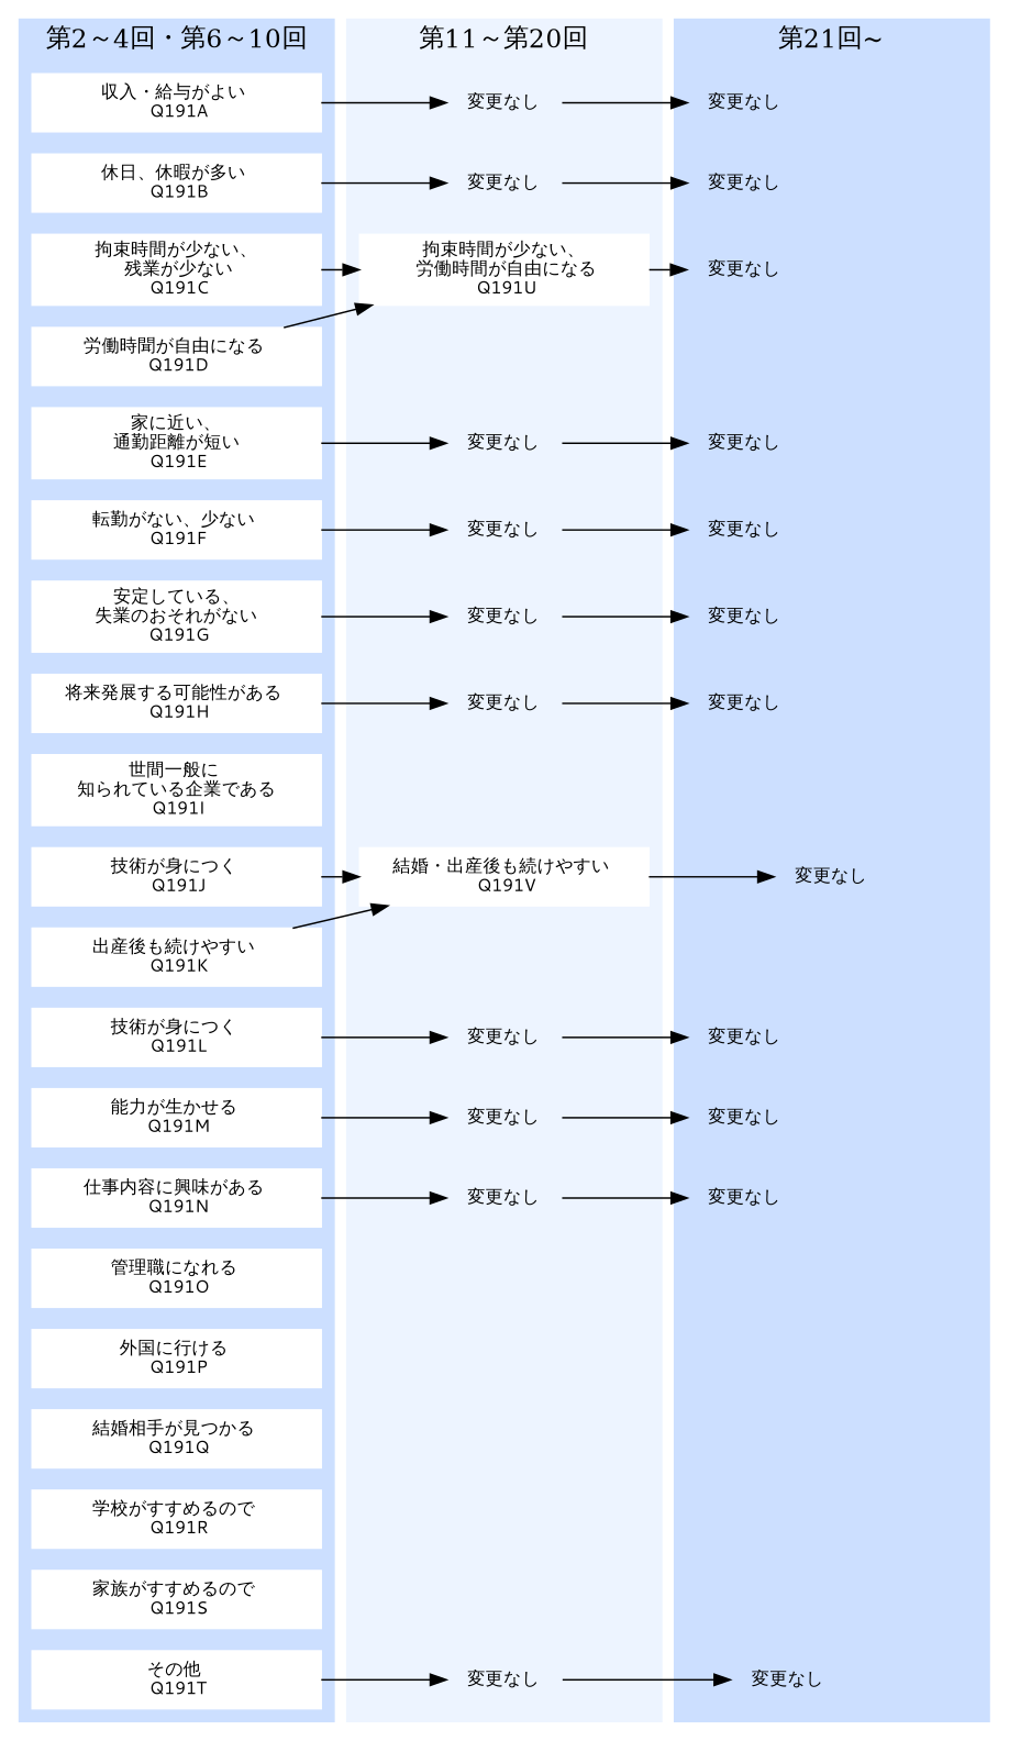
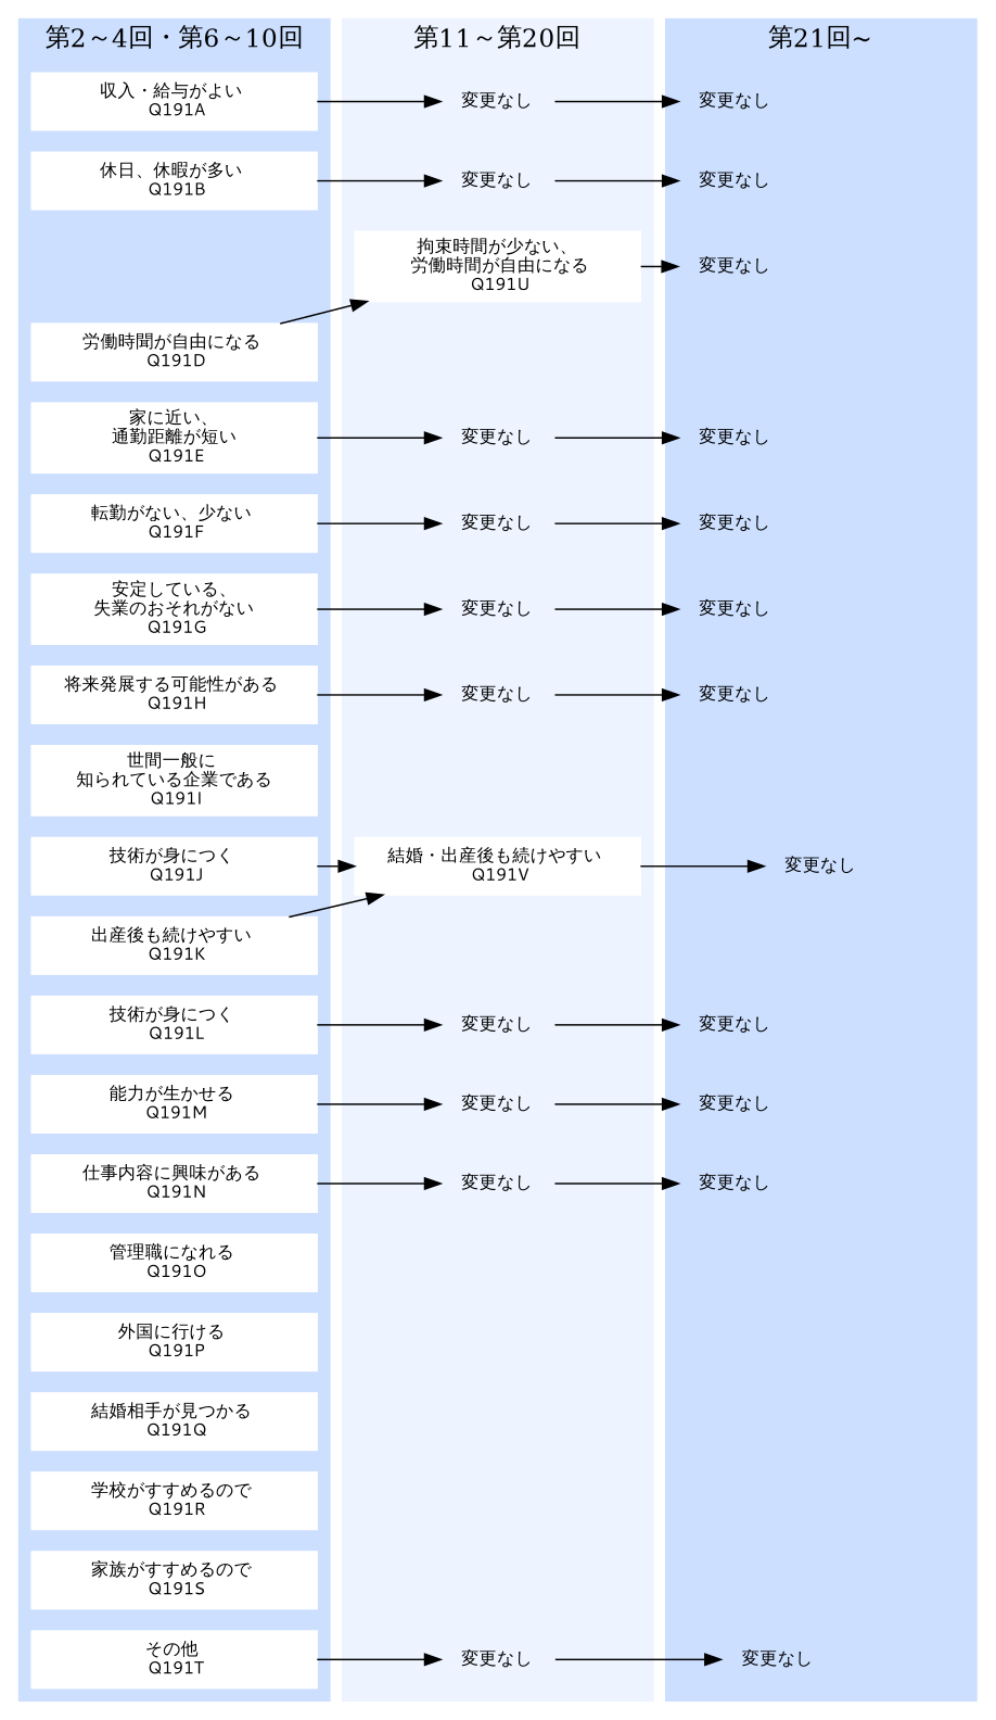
  digraph {
    compound=true
    newrank=true
    nodesep=.0
    rankdir=TB
    ranksep=.2
    splines=false
    node [color=white fontname="meiryo UI" fontsize=11 shape=box style=filled]
    edge [style=invis]
    n1 [label="収入・給与がよい \n Q191A" width=2.5]
    n2 [color=none label="変更なし" width=1.0]
    n3 [color=none label="変更なし" width=1.0]
    n4 [label="休日、休暇が多い \n Q191B" width=2.5]
    n5 [color=none label="変更なし" width=1.0]
    n6 [color=none label="変更なし" width=1.0]
-   n7 [label="拘束時間が少ない、\n 残業が少ない\n Q191C" width=2.5]
    n8 [label="拘束時間が少ない、\n 労働時間が自由になる\n Q191U" width=2.5]
    n9 [color=none label="変更なし" width=1.0]
    n10 [label="労働時聞が自由になる \n Q191D" width=2.5]
    b4 [style=invis width=2.5]
    c4 [style=invis width=2.5]
    n13 [label="家に近い、\n 通勤距離が短い \n Q191E" width=2.5]
    n14 [color=none label="変更なし" width=1.0]
    n15 [color=none label="変更なし" width=1.0]
    n16 [label="転勤がない、少ない \n Q191F" width=2.5]
    n17 [color=none label="変更なし" width=1.0]
    n18 [color=none label="変更なし" width=1.0]
    n19 [label="安定している、\n 失業のおそれがない \n Q191G" width=2.5]
    n20 [color=none label="変更なし" width=1.0]
    n21 [color=none label="変更なし" width=1.0]
    n22 [label="将来発展する可能性がある \n Q191H" width=2.5]
    n23 [color=none label="変更なし" width=1.0]
    n24 [color=none label="変更なし" width=1.0]
    n25 [label="世間一般に \n 知られている企業である \n Q191I" width=2.5]
    b9 [style=invis width=2.5]
    c9 [style=invis width=2.5]
    n28 [label="技術が身につく \n Q191J" width=2.5]
    n29 [label="結婚・出産後も続けやすい \n Q191V" width=2.5]
    n30 [color=none label="変更なし" width=1.0]
    n31 [label="出産後も続けやすい \n Q191K" width=2.5]
    b11 [style=invis width=2.5]
    c11 [style=invis width=2.5]
    n34 [label="技術が身につく \n Q191L" width=2.5]
    n35 [color=none label="変更なし" width=1.0]
    n36 [color=none label="変更なし" width=1.0]
    n37 [label="能力が生かせる \n Q191M" width=2.5]
    n38 [color=none label="変更なし" width=1.0]
    n39 [color=none label="変更なし" width=1.0]
    n40 [label="仕事内容に興味がある \n Q191N" width=2.5]
    n41 [color=none label="変更なし" width=1.0]
    n42 [color=none label="変更なし" width=1.0]
    n43 [label="管理職になれる \n Q191O" width=2.5]
    b15 [style=invis width=2.5]
    c15 [style=invis width=2.5]
    n46 [label="外国に行ける \n Q191P" width=2.5]
    b16 [style=invis width=2.5]
    c16 [style=invis width=2.5]
    n49 [label="結婚相手が見つかる \n Q191Q" width=2.5]
    b17 [style=invis width=2.5]
    c17 [style=invis width=2.5]
    n52 [label="学校がすすめるので \n Q191R" width=2.5]
    b18 [style=invis width=2.5]
    c18 [style=invis width=2.5]
    n55 [label="家族がすすめるので \n Q191S" width=2.5]
    b19 [style=invis width=2.5]
    c19 [style=invis width=2.5]
    n58 [label="その他 \n Q191T" width=2.5]
    n59 [color=none label="変更なし" width=1.0]
    n60 [color=none label="変更なし" width=1.0]
    subgraph sub_1 {
      rank=same
      n1
      n2
      n3
    }
    subgraph sub_2 {
      rank=same
      n4
      n5
      n6
    }
    subgraph sub_3 {
      rank=same
-     n7
      n8
      n9
    }
    subgraph cluster_4 {
      color="#ccdfff"
      fontsize=16
      label="第21回~"
      style=filled
      n3
      n6
      n9
      c4
      n15
      n18
      n21
      n24
      c9
      n30
      c11
      n36
      n39
      n42
      c15
      c16
      c17
      c18
      c19
      n60
    }
    subgraph sub_5 {
      rank=same
      n10
      b4
      c4
    }
    subgraph sub_6 {
      rank=same
      n13
      n14
      n15
    }
    subgraph sub_7 {
      rank=same
      n16
      n17
      n18
    }
    subgraph cluster_8 {
      color="#edf4ff"
      fontsize=16
      label="第11～第20回"
      style=filled
      n2
      n5
      n8
      b4
      n14
      n17
      n20
      n23
      b9
      n29
      b11
      n35
      n38
      n41
      b15
      b16
      b17
      b18
      b19
      n59
    }
    subgraph sub_9 {
      rank=same
      n19
      n20
      n21
    }
    subgraph sub_10 {
      rank=same
      n22
      n23
      n24
    }
    subgraph sub_11 {
      rank=same
      n25
      b9
      c9
    }
    subgraph sub_12 {
      rank=same
      n28
      n29
      n30
    }
    subgraph sub_13 {
      rank=same
      n31
      b11
      c11
    }
    subgraph sub_14 {
      rank=same
      n34
      n35
      n36
    }
    subgraph sub_15 {
      rank=same
      n37
      n38
      n39
    }
    subgraph sub_16 {
      rank=same
      n40
      n41
      n42
    }
    subgraph sub_17 {
      rank=same
      n43
      b15
      c15
    }
    subgraph sub_18 {
      rank=same
      n46
      b16
      c16
    }
    subgraph sub_19 {
      rank=same
      n49
      b17
      c17
    }
    subgraph sub_20 {
      rank=same
      n52
      b18
      c18
    }
    subgraph sub_21 {
      rank=same
      n55
      b19
      c19
    }
    subgraph sub_22 {
      rank=same
      n58
      n59
      n60
    }
    subgraph cluster_23 {
      color="#ccdfff"
      fontsize=16
      label="第2～4回・第6～10回"
      style=filled
      n1
      n4
-     n7
      n10
      n13
      n16
      n19
      n22
      n25
      n28
      n31
      n34
      n37
      n40
      n43
      n46
      n49
      n52
      n55
      n58
    }
    n1 -> n2 [style=""]
    n1 -> n4
    n2 -> n3 [style=""]
    n2 -> n5
    n3 -> n6
    n4 -> n5 [style=""]
-   n4 -> n7
    n5 -> n6 [style=""]
    n5 -> n8
    n6 -> n9
-   n7 -> n8 [style=""]
-   n7 -> n10
    n8 -> n9 [style=""]
    n8 -> b4
    n9 -> c4
    n10 -> n8 [style=""]
    n10 -> n13
    b4 -> n14
    c4 -> n15
    n13 -> n14 [style=""]
    n13 -> n16
    n14 -> n15 [style=""]
    n14 -> n17
    n15 -> n18
    n16 -> n17 [style=""]
    n16 -> n19
    n17 -> n18 [style=""]
    n17 -> n20
    n18 -> n21
    n19 -> n20 [style=""]
    n19 -> n22
    n20 -> n21 [style=""]
    n20 -> n23
    n21 -> n24
    n22 -> n23 [style=""]
    n22 -> n25
    n23 -> n24 [style=""]
    n23 -> b9
    n24 -> c9
    n25 -> n28
    b9 -> n29
    c9 -> n30
    n28 -> n29 [style=""]
    n28 -> n31
    n29 -> n30 [style=""]
    n29 -> b11
    n30 -> c11
    n31 -> n29 [style=""]
    n31 -> n34
    b11 -> n35
    c11 -> n36
    n34 -> n35 [style=""]
    n34 -> n37
    n35 -> n36 [style=""]
    n35 -> n38
    n36 -> n39
    n37 -> n38 [style=""]
    n37 -> n40
    n38 -> n39 [style=""]
    n38 -> n41
    n39 -> n42
    n40 -> n41 [style=""]
    n40 -> n43
    n41 -> n42 [style=""]
    n41 -> b15
    n42 -> c15
    n43 -> n46
    b15 -> b16
    c15 -> c16
    n46 -> n49
    b16 -> b17
    c16 -> c17
    n49 -> n52
    b17 -> b18
    c17 -> c18
    n52 -> n55
    b18 -> b19
    c18 -> c19
    n55 -> n58
    b19 -> n59
    c19 -> n60
    n58 -> n59 [style=""]
    n59 -> n60 [style=""]
  }
